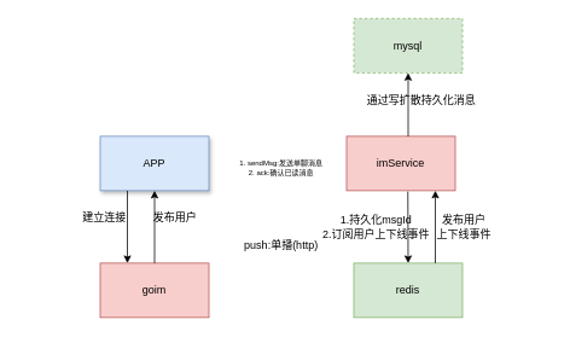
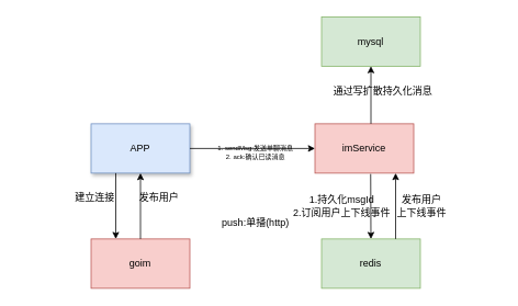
  <mxCell id="0" />
  <mxCell id="1" parent="0" />
  <mxCell id="2" value="APP" style="rounded=0;whiteSpace=wrap;html=1;fillColor=#dae8fc;strokeColor=#6c8ebf;shadow=1;" parent="1" vertex="1"><mxGeometry x="110" y="150" width="120" height="60" as="geometry" /></mxCell>
  <mxCell id="3" value="imService" style="rounded=0;whiteSpace=wrap;html=1;fillColor=#f8cecc;strokeColor=#b85450;" parent="1" vertex="1"><mxGeometry x="382" y="150" width="120" height="60" as="geometry" /></mxCell>
  <mxCell id="4" value="redis" style="rounded=0;whiteSpace=wrap;html=1;fillColor=#d5e8d4;strokeColor=#82b366;" parent="1" vertex="1"><mxGeometry x="390" y="290" width="120" height="60" as="geometry" /></mxCell>
  <mxCell id="5" value="goim" style="rounded=0;whiteSpace=wrap;html=1;fillColor=#f8cecc;strokeColor=#b85450;" parent="1" vertex="1"><mxGeometry x="110" y="290" width="120" height="60" as="geometry" /></mxCell>
  <mxCell id="6" value="" style="endArrow=classic;html=1;entryX=0.5;entryY=1;entryDx=0;entryDy=0;exitX=0.5;exitY=0;exitDx=0;exitDy=0;" parent="1" source="5" target="2" edge="1"><mxGeometry width="50" height="50" relative="1" as="geometry"><mxPoint x="190" y="280" as="sourcePoint" /><mxPoint x="-200" y="370" as="targetPoint" /></mxGeometry></mxCell>
+ <mxCell id="7" value="" style="endArrow=classic;html=1;exitX=1;exitY=0.5;exitDx=0;exitDy=0;entryX=0;entryY=0.5;entryDx=0;entryDy=0;" parent="1" source="2" target="3" edge="1"><mxGeometry width="50" height="50" relative="1" as="geometry"><mxPoint x="240" y="179.5" as="sourcePoint" /><mxPoint x="370" y="179.5" as="targetPoint" /></mxGeometry></mxCell>
  <mxCell id="8" value="&lt;span style=&quot;font-size: 8px&quot;&gt;1. sendMsg:发送单聊消息&lt;br style=&quot;font-size: 8px&quot;&gt;2. ack:确认已读消息&lt;br&gt;&lt;/span&gt;&lt;span style=&quot;font-size: 8px&quot;&gt;&lt;br style=&quot;font-size: 8px&quot;&gt;&lt;/span&gt;" style="text;html=1;strokeColor=none;fillColor=none;align=center;verticalAlign=middle;whiteSpace=wrap;rounded=0;fontSize=8;" parent="1" vertex="1"><mxGeometry x="220" y="180" width="180" height="20" as="geometry" /></mxCell>
  <mxCell id="9" value="" style="endArrow=classic;html=1;exitX=0.564;exitY=1.017;exitDx=0;exitDy=0;entryX=0.5;entryY=0;entryDx=0;entryDy=0;exitPerimeter=0;" parent="1" source="3" target="4" edge="1"><mxGeometry width="50" height="50" relative="1" as="geometry"><mxPoint x="-250" y="420" as="sourcePoint" /><mxPoint x="-200" y="370" as="targetPoint" /></mxGeometry></mxCell>
  <mxCell id="10" value="发布用户" style="text;html=1;strokeColor=none;fillColor=none;align=center;verticalAlign=middle;whiteSpace=wrap;rounded=0;" parent="1" vertex="1"><mxGeometry x="98" y="230" width="190" height="20" as="geometry" /></mxCell>
- <mxCell id="11" value="mysql" style="rounded=0;whiteSpace=wrap;html=1;fillColor=#d5e8d4;strokeColor=#82b366;dashed=1;" vertex="1" parent="1"><mxGeometry x="390" y="20" width="120" height="60" as="geometry" /></mxCell>
+ <mxCell id="11" value="mysql" style="rounded=0;whiteSpace=wrap;html=1;fillColor=#d5e8d4;strokeColor=#82b366;" vertex="1" parent="1"><mxGeometry x="390" y="20" width="120" height="60" as="geometry" /></mxCell>
  <mxCell id="12" value="" style="endArrow=classic;html=1;" edge="1" parent="1" target="11"><mxGeometry width="50" height="50" relative="1" as="geometry"><mxPoint x="450" y="150" as="sourcePoint" /><mxPoint x="453.28" y="300" as="targetPoint" /></mxGeometry></mxCell>
  <mxCell id="13" value="push:单播(http)" style="text;html=1;strokeColor=none;fillColor=none;align=center;verticalAlign=middle;whiteSpace=wrap;rounded=0;" vertex="1" parent="1"><mxGeometry x="215" y="260" width="190" height="20" as="geometry" /></mxCell>
  <mxCell id="14" value="通过写扩散持久化消息" style="text;html=1;strokeColor=none;fillColor=none;align=center;verticalAlign=middle;whiteSpace=wrap;rounded=0;" vertex="1" parent="1"><mxGeometry x="370" y="100" width="190" height="20" as="geometry" /></mxCell>
  <mxCell id="15" value="" style="endArrow=classic;html=1;exitX=0.25;exitY=1;exitDx=0;exitDy=0;entryX=0.25;entryY=0;entryDx=0;entryDy=0;" edge="1" parent="1" source="2" target="5"><mxGeometry width="50" height="50" relative="1" as="geometry"><mxPoint x="180" y="300" as="sourcePoint" /><mxPoint x="200" y="290" as="targetPoint" /></mxGeometry></mxCell>
  <mxCell id="16" value="建立连接" style="text;html=1;strokeColor=none;fillColor=none;align=center;verticalAlign=middle;whiteSpace=wrap;rounded=0;" vertex="1" parent="1"><mxGeometry x="20" y="230" width="190" height="20" as="geometry" /></mxCell>
  <mxCell id="17" value="" style="endArrow=classic;html=1;entryX=0.5;entryY=1;entryDx=0;entryDy=0;exitX=0.5;exitY=0;exitDx=0;exitDy=0;" edge="1" parent="1"><mxGeometry width="50" height="50" relative="1" as="geometry"><mxPoint x="480" y="290" as="sourcePoint" /><mxPoint x="480" y="210" as="targetPoint" /></mxGeometry></mxCell>
  <mxCell id="18" value="发布用户&lt;br&gt;上下线事件" style="text;html=1;strokeColor=none;fillColor=none;align=center;verticalAlign=middle;whiteSpace=wrap;rounded=0;" vertex="1" parent="1"><mxGeometry x="417" y="240" width="190" height="20" as="geometry" /></mxCell>
  <mxCell id="19" value="1.持久化msgId&lt;br&gt;2.订阅用户上下线事件" style="text;html=1;strokeColor=none;fillColor=none;align=center;verticalAlign=middle;whiteSpace=wrap;rounded=0;" vertex="1" parent="1"><mxGeometry x="320" y="240" width="190" height="20" as="geometry" /></mxCell>
